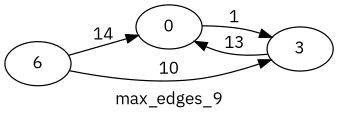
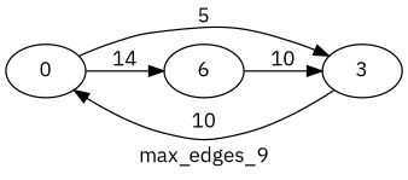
  digraph {
    fontname="IBM Plex Sans"
    label=max_edges_9
    rankdir=LR
    node [fontname="IBM Plex Sans"]
    edge [fontname="IBM Plex Sans"]
    0
    3
    6
-   0 -> 3 [label=1]
-   6 -> 0 [label=14]
-   3 -> 0 [label=13]
+   0 -> 3 [label=5]
+   0 -> 6 [label=14]
+   3 -> 0 [label=10]
    6 -> 3 [label=10]
  }
